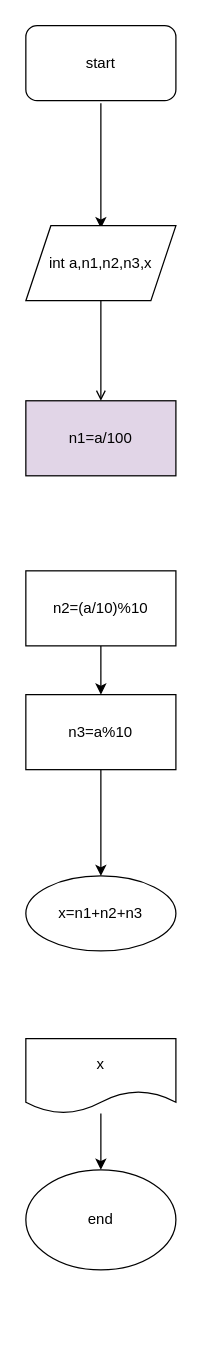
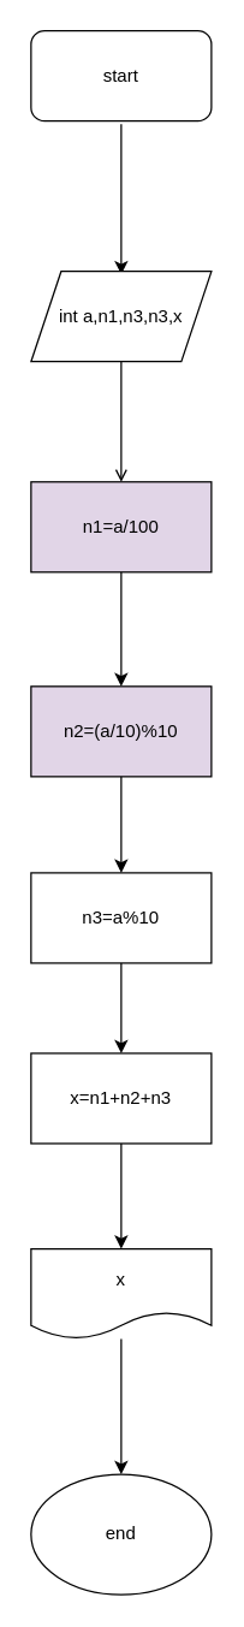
  <mxCell id="0" />
  <mxCell id="1" parent="0" />
  <mxCell id="2" style="edgeStyle=orthogonalEdgeStyle;rounded=0;orthogonalLoop=1;jettySize=auto;html=1;entryX=0.5;entryY=0;entryDx=0;entryDy=0;" edge="1" parent="1"><mxGeometry relative="1" as="geometry"><mxPoint x="80" y="82" as="sourcePoint" /><mxPoint x="80" y="182" as="targetPoint" /></mxGeometry></mxCell>
  <mxCell id="3" value="start" style="rounded=1;whiteSpace=wrap;html=1;" vertex="1" parent="1"><mxGeometry x="20" y="20" width="120" height="60" as="geometry" /></mxCell>
  <mxCell id="4" style="edgeStyle=orthogonalEdgeStyle;rounded=0;orthogonalLoop=1;jettySize=auto;html=1;entryX=0.5;entryY=0;entryDx=0;entryDy=0;endArrow=open;" edge="1" parent="1" source="5" target="7"><mxGeometry relative="1" as="geometry" /></mxCell>
- <mxCell id="5" value="int a,n1,n2,n3,x" style="shape=parallelogram;perimeter=parallelogramPerimeter;whiteSpace=wrap;html=1;fixedSize=1;" vertex="1" parent="1"><mxGeometry x="20" y="180" width="120" height="60" as="geometry" /></mxCell>
+ <mxCell id="5" value="int a,n1,n3,n3,x" style="shape=parallelogram;perimeter=parallelogramPerimeter;whiteSpace=wrap;html=1;fixedSize=1;" vertex="1" parent="1"><mxGeometry x="20" y="180" width="120" height="60" as="geometry" /></mxCell>
+ <mxCell id="6" style="edgeStyle=orthogonalEdgeStyle;rounded=0;orthogonalLoop=1;jettySize=auto;html=1;entryX=0.5;entryY=0;entryDx=0;entryDy=0;" edge="1" parent="1" source="7" target="9"><mxGeometry relative="1" as="geometry" /></mxCell>
  <mxCell id="7" value="n1=a/100" style="rounded=0;whiteSpace=wrap;html=1;fillColor=#e1d5e7;" vertex="1" parent="1"><mxGeometry x="20" y="320" width="120" height="60" as="geometry" /></mxCell>
  <mxCell id="8" style="edgeStyle=orthogonalEdgeStyle;rounded=0;orthogonalLoop=1;jettySize=auto;html=1;entryX=0.5;entryY=0;entryDx=0;entryDy=0;" edge="1" parent="1" source="9" target="11"><mxGeometry relative="1" as="geometry" /></mxCell>
- <mxCell id="9" value="n2=(a/10)%10" style="rounded=0;whiteSpace=wrap;html=1;" vertex="1" parent="1"><mxGeometry x="20" y="456" width="120" height="60" as="geometry" /></mxCell>
+ <mxCell id="9" value="n2=(a/10)%10" style="rounded=0;whiteSpace=wrap;html=1;fillColor=#e1d5e7;" vertex="1" parent="1"><mxGeometry x="20" y="456" width="120" height="60" as="geometry" /></mxCell>
  <mxCell id="10" style="edgeStyle=orthogonalEdgeStyle;rounded=0;orthogonalLoop=1;jettySize=auto;html=1;entryX=0.5;entryY=0;entryDx=0;entryDy=0;" edge="1" parent="1" source="11" target="13"><mxGeometry relative="1" as="geometry" /></mxCell>
- <mxCell id="11" value="n3=a%10" style="rounded=0;whiteSpace=wrap;html=1;" vertex="1" parent="1"><mxGeometry x="20" y="555" width="120" height="60" as="geometry" /></mxCell>
- <mxCell id="13" value="x=n1+n2+n3" style="ellipse;whiteSpace=wrap;html=1;" vertex="1" parent="1"><mxGeometry x="20" y="700" width="120" height="60" as="geometry" /></mxCell>
+ <mxCell id="11" value="n3=a%10" style="rounded=0;whiteSpace=wrap;html=1;" vertex="1" parent="1"><mxGeometry x="20" y="580" width="120" height="60" as="geometry" /></mxCell>
+ <mxCell id="12" style="edgeStyle=orthogonalEdgeStyle;rounded=0;orthogonalLoop=1;jettySize=auto;html=1;entryX=0.5;entryY=0;entryDx=0;entryDy=0;" edge="1" parent="1" source="13" target="15"><mxGeometry relative="1" as="geometry" /></mxCell>
+ <mxCell id="13" value="x=n1+n2+n3" style="rounded=0;whiteSpace=wrap;html=1;" vertex="1" parent="1"><mxGeometry x="20" y="700" width="120" height="60" as="geometry" /></mxCell>
  <mxCell id="14" style="edgeStyle=orthogonalEdgeStyle;rounded=0;orthogonalLoop=1;jettySize=auto;html=1;" edge="1" parent="1" source="15" target="16"><mxGeometry relative="1" as="geometry" /></mxCell>
  <mxCell id="15" value="x" style="shape=document;whiteSpace=wrap;html=1;boundedLbl=1;" vertex="1" parent="1"><mxGeometry x="20" y="830" width="120" height="60" as="geometry" /></mxCell>
- <mxCell id="16" value="end" style="ellipse;whiteSpace=wrap;html=1;" vertex="1" parent="1"><mxGeometry x="20" y="935" width="120" height="80" as="geometry" /></mxCell>
+ <mxCell id="16" value="end" style="ellipse;whiteSpace=wrap;html=1;" vertex="1" parent="1"><mxGeometry x="20" y="980" width="120" height="80" as="geometry" /></mxCell>
